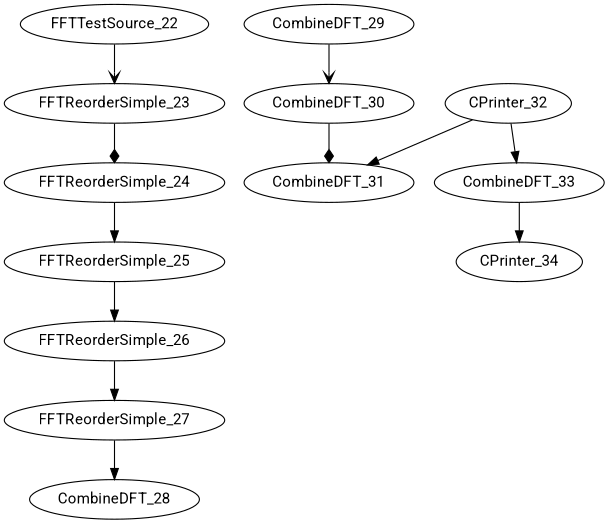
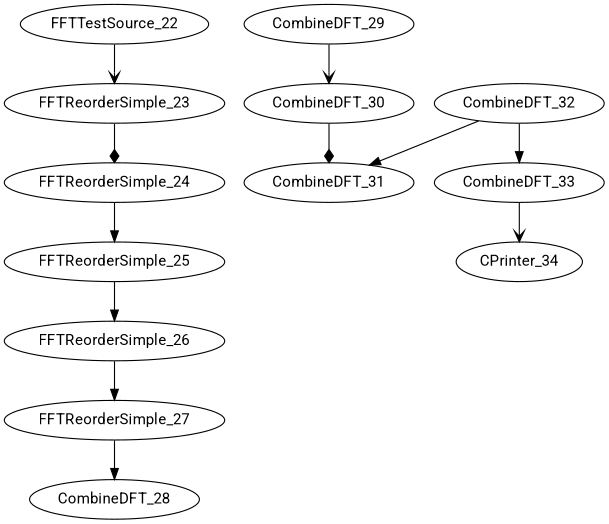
  digraph {
    fontname=Roboto
    node [codeSize="394 b" fontname=Roboto peek=64 peekType=complex pop=64 popType=complex push=64 pushType=complex stackSize="1056 b"]
    edge [arrowhead=normal fontname=Roboto]
    n1 [codeSize="44 b" label=FFTTestSource_22 peek=0 peekType=void pop=0 popType=void work=324]
    n2 [codeSize="68 b" label=FFTReorderSimple_23 work=832]
    n3 [codeSize="68 b" label=FFTReorderSimple_24 work=416]
    n4 [codeSize="68 b" label=FFTReorderSimple_25 work=208]
    n5 [codeSize="68 b" label=FFTReorderSimple_26 work=104]
    n6 [codeSize="68 b" label=FFTReorderSimple_27 work=52]
    n7 [label=CombineDFT_28 stackSize="4640 b" work=159]
    n8 [label=CombineDFT_29 stackSize="5664 b" work=314]
    n9 [label=CombineDFT_30 stackSize="7712 b" work=624]
    n10 [label=CombineDFT_31 stackSize="11808 b" work=1244]
-   n11 [label=CPrinter_32 stackSize="20000 b" work=2484]
+   n11 [label=CombineDFT_32 stackSize="20000 b" work=2484]
    n12 [label=CombineDFT_33 stackSize="36384 b" work=4964]
    n13 [codeSize="34 b" label=CPrinter_34 push=0 pushType=void stackSize="512 b" work=13]
    n1 -> n2 [arrowhead=vee]
    n2 -> n3 [arrowhead=diamond]
    n3 -> n4
    n4 -> n5
    n5 -> n6
    n6 -> n7
    n8 -> n9 [arrowhead=vee]
    n9 -> n10 [arrowhead=diamond]
    n11 -> n10
    n11 -> n12
-   n12 -> n13
+   n12 -> n13 [arrowhead=vee]
  }
